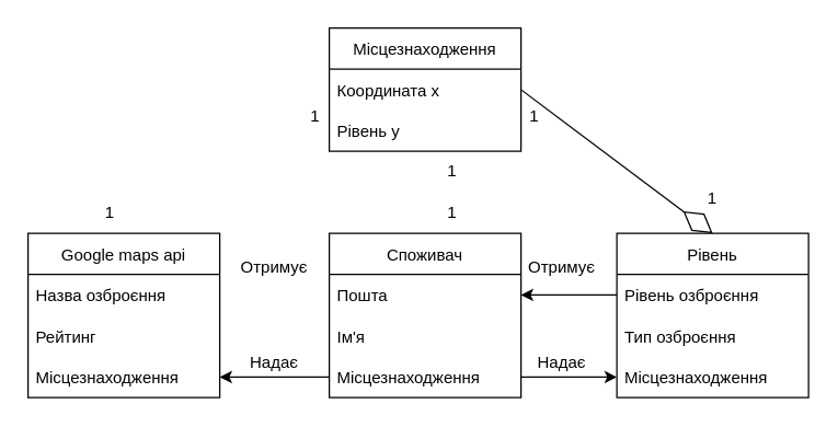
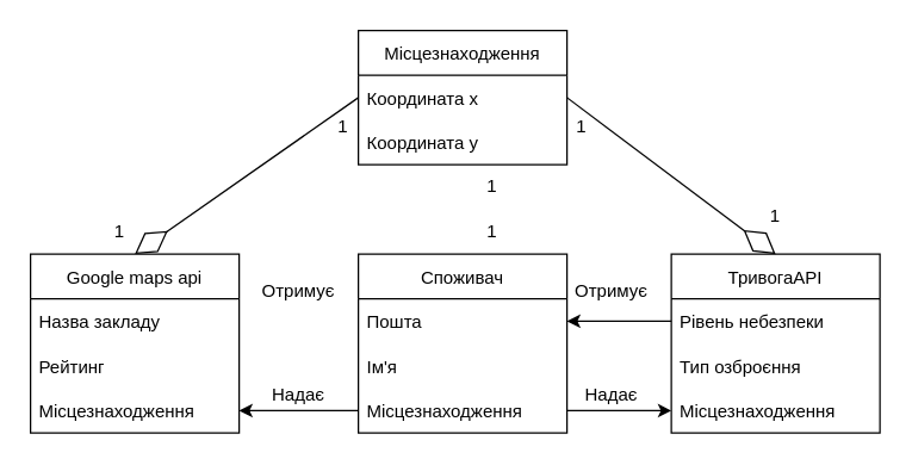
  <mxCell id="0" />
  <mxCell id="1" parent="0" />
- <mxCell id="2" value="Рівень" style="swimlane;fontStyle=0;childLayout=stackLayout;horizontal=1;startSize=30;horizontalStack=0;resizeParent=1;resizeParentMax=0;resizeLast=0;collapsible=1;marginBottom=0;" parent="1" vertex="1"><mxGeometry x="450" y="170" width="140" height="120" as="geometry" /></mxCell>
- <mxCell id="3" value="Рівень озброєння" style="text;strokeColor=none;fillColor=none;align=left;verticalAlign=middle;spacingLeft=4;spacingRight=4;overflow=hidden;points=[[0,0.5],[1,0.5]];portConstraint=eastwest;rotatable=0;" parent="2" vertex="1"><mxGeometry y="30" width="140" height="30" as="geometry" /></mxCell>
+ <mxCell id="2" value="ТривогаAPI" style="swimlane;fontStyle=0;childLayout=stackLayout;horizontal=1;startSize=30;horizontalStack=0;resizeParent=1;resizeParentMax=0;resizeLast=0;collapsible=1;marginBottom=0;" parent="1" vertex="1"><mxGeometry x="450" y="170" width="140" height="120" as="geometry" /></mxCell>
+ <mxCell id="3" value="Рівень небезпеки" style="text;strokeColor=none;fillColor=none;align=left;verticalAlign=middle;spacingLeft=4;spacingRight=4;overflow=hidden;points=[[0,0.5],[1,0.5]];portConstraint=eastwest;rotatable=0;" parent="2" vertex="1"><mxGeometry y="30" width="140" height="30" as="geometry" /></mxCell>
  <mxCell id="4" value="Тип озброєння" style="text;strokeColor=none;fillColor=none;align=left;verticalAlign=middle;spacingLeft=4;spacingRight=4;overflow=hidden;points=[[0,0.5],[1,0.5]];portConstraint=eastwest;rotatable=0;" parent="2" vertex="1"><mxGeometry y="60" width="140" height="30" as="geometry" /></mxCell>
  <mxCell id="5" value="Місцезнаходження" style="text;strokeColor=none;fillColor=none;align=left;verticalAlign=middle;spacingLeft=4;spacingRight=4;overflow=hidden;points=[[0,0.5],[1,0.5]];portConstraint=eastwest;rotatable=0;" parent="2" vertex="1"><mxGeometry y="90" width="140" height="30" as="geometry" /></mxCell>
  <mxCell id="6" value="Отримує" style="text;html=1;strokeColor=none;fillColor=none;align=center;verticalAlign=middle;whiteSpace=wrap;rounded=0;" parent="1" vertex="1"><mxGeometry x="380" y="180" width="60" height="30" as="geometry" /></mxCell>
  <mxCell id="7" value="Google maps api" style="swimlane;fontStyle=0;childLayout=stackLayout;horizontal=1;startSize=30;horizontalStack=0;resizeParent=1;resizeParentMax=0;resizeLast=0;collapsible=1;marginBottom=0;" parent="1" vertex="1"><mxGeometry x="20" y="170" width="140" height="120" as="geometry" /></mxCell>
- <mxCell id="8" value="Назва озброєння" style="text;strokeColor=none;fillColor=none;align=left;verticalAlign=middle;spacingLeft=4;spacingRight=4;overflow=hidden;points=[[0,0.5],[1,0.5]];portConstraint=eastwest;rotatable=0;" parent="7" vertex="1"><mxGeometry y="30" width="140" height="30" as="geometry" /></mxCell>
+ <mxCell id="8" value="Назва закладу" style="text;strokeColor=none;fillColor=none;align=left;verticalAlign=middle;spacingLeft=4;spacingRight=4;overflow=hidden;points=[[0,0.5],[1,0.5]];portConstraint=eastwest;rotatable=0;" parent="7" vertex="1"><mxGeometry y="30" width="140" height="30" as="geometry" /></mxCell>
  <mxCell id="9" value="Рейтинг" style="text;strokeColor=none;fillColor=none;align=left;verticalAlign=middle;spacingLeft=4;spacingRight=4;overflow=hidden;points=[[0,0.5],[1,0.5]];portConstraint=eastwest;rotatable=0;" parent="7" vertex="1"><mxGeometry y="60" width="140" height="30" as="geometry" /></mxCell>
  <mxCell id="10" value="Місцезнаходження" style="text;strokeColor=none;fillColor=none;align=left;verticalAlign=middle;spacingLeft=4;spacingRight=4;overflow=hidden;points=[[0,0.5],[1,0.5]];portConstraint=eastwest;rotatable=0;" parent="7" vertex="1"><mxGeometry y="90" width="140" height="30" as="geometry" /></mxCell>
  <mxCell id="11" value="Місцезнаходження" style="swimlane;fontStyle=0;childLayout=stackLayout;horizontal=1;startSize=30;horizontalStack=0;resizeParent=1;resizeParentMax=0;resizeLast=0;collapsible=1;marginBottom=0;" parent="1" vertex="1"><mxGeometry x="240" y="20" width="140" height="90" as="geometry" /></mxCell>
  <mxCell id="12" value="Координата х" style="text;strokeColor=none;fillColor=none;align=left;verticalAlign=middle;spacingLeft=4;spacingRight=4;overflow=hidden;points=[[0,0.5],[1,0.5]];portConstraint=eastwest;rotatable=0;" parent="11" vertex="1"><mxGeometry y="30" width="140" height="30" as="geometry" /></mxCell>
- <mxCell id="13" value="Рівень у" style="text;strokeColor=none;fillColor=none;align=left;verticalAlign=middle;spacingLeft=4;spacingRight=4;overflow=hidden;points=[[0,0.5],[1,0.5]];portConstraint=eastwest;rotatable=0;" parent="11" vertex="1"><mxGeometry y="60" width="140" height="30" as="geometry" /></mxCell>
+ <mxCell id="13" value="Координата у" style="text;strokeColor=none;fillColor=none;align=left;verticalAlign=middle;spacingLeft=4;spacingRight=4;overflow=hidden;points=[[0,0.5],[1,0.5]];portConstraint=eastwest;rotatable=0;" parent="11" vertex="1"><mxGeometry y="60" width="140" height="30" as="geometry" /></mxCell>
  <mxCell id="14" value="Споживач" style="swimlane;fontStyle=0;childLayout=stackLayout;horizontal=1;startSize=30;horizontalStack=0;resizeParent=1;resizeParentMax=0;resizeLast=0;collapsible=1;marginBottom=0;" parent="1" vertex="1"><mxGeometry x="240" y="170" width="140" height="120" as="geometry"><mxRectangle x="290" y="130" width="100" height="30" as="alternateBounds" /></mxGeometry></mxCell>
  <mxCell id="15" value="Пошта" style="text;strokeColor=none;fillColor=none;align=left;verticalAlign=middle;spacingLeft=4;spacingRight=4;overflow=hidden;points=[[0,0.5],[1,0.5]];portConstraint=eastwest;rotatable=0;" parent="14" vertex="1"><mxGeometry y="30" width="140" height="30" as="geometry" /></mxCell>
  <mxCell id="16" value="Ім'я" style="text;strokeColor=none;fillColor=none;align=left;verticalAlign=middle;spacingLeft=4;spacingRight=4;overflow=hidden;points=[[0,0.5],[1,0.5]];portConstraint=eastwest;rotatable=0;" parent="14" vertex="1"><mxGeometry y="60" width="140" height="30" as="geometry" /></mxCell>
  <mxCell id="17" value="Місцезнаходження" style="text;strokeColor=none;fillColor=none;align=left;verticalAlign=middle;spacingLeft=4;spacingRight=4;overflow=hidden;points=[[0,0.5],[1,0.5]];portConstraint=eastwest;rotatable=0;" parent="14" vertex="1"><mxGeometry y="90" width="140" height="30" as="geometry" /></mxCell>
  <mxCell id="18" value="" style="endArrow=classic;html=1;rounded=0;exitX=0;exitY=0.5;exitDx=0;exitDy=0;entryX=1;entryY=0.5;entryDx=0;entryDy=0;" parent="1" source="3" target="15" edge="1"><mxGeometry width="50" height="50" relative="1" as="geometry"><mxPoint x="340" y="370" as="sourcePoint" /><mxPoint x="390" y="320" as="targetPoint" /></mxGeometry></mxCell>
  <mxCell id="19" value="" style="endArrow=classic;html=1;rounded=0;exitX=1;exitY=0.5;exitDx=0;exitDy=0;entryX=0;entryY=0.5;entryDx=0;entryDy=0;" parent="1" source="17" target="5" edge="1"><mxGeometry width="50" height="50" relative="1" as="geometry"><mxPoint x="340" y="370" as="sourcePoint" /><mxPoint x="390" y="320" as="targetPoint" /></mxGeometry></mxCell>
  <mxCell id="20" value="Надає" style="text;html=1;strokeColor=none;fillColor=none;align=center;verticalAlign=middle;whiteSpace=wrap;rounded=0;" parent="1" vertex="1"><mxGeometry x="380" y="250" width="60" height="30" as="geometry" /></mxCell>
  <mxCell id="21" value="" style="endArrow=classic;html=1;rounded=0;exitX=0;exitY=0.5;exitDx=0;exitDy=0;" parent="1" source="17" target="10" edge="1"><mxGeometry width="50" height="50" relative="1" as="geometry"><mxPoint x="340" y="370" as="sourcePoint" /><mxPoint x="390" y="320" as="targetPoint" /></mxGeometry></mxCell>
  <mxCell id="22" value="Надає" style="text;html=1;strokeColor=none;fillColor=none;align=center;verticalAlign=middle;whiteSpace=wrap;rounded=0;" parent="1" vertex="1"><mxGeometry x="170" y="250" width="60" height="30" as="geometry" /></mxCell>
  <mxCell id="23" value="Отримує" style="text;html=1;strokeColor=none;fillColor=none;align=center;verticalAlign=middle;whiteSpace=wrap;rounded=0;" parent="1" vertex="1"><mxGeometry x="170" y="180" width="60" height="30" as="geometry" /></mxCell>
  <mxCell id="24" value="1" style="text;html=1;align=center;verticalAlign=middle;whiteSpace=wrap;rounded=0;" vertex="1" parent="1"><mxGeometry x="300" y="110" width="60" height="30" as="geometry" /></mxCell>
  <mxCell id="25" value="1" style="text;html=1;align=center;verticalAlign=middle;whiteSpace=wrap;rounded=0;" vertex="1" parent="1"><mxGeometry x="300" y="140" width="60" height="30" as="geometry" /></mxCell>
  <mxCell id="26" value="1" style="text;html=1;align=center;verticalAlign=middle;whiteSpace=wrap;rounded=0;" vertex="1" parent="1"><mxGeometry x="50" y="140" width="60" height="30" as="geometry" /></mxCell>
  <mxCell id="27" value="1" style="text;html=1;align=center;verticalAlign=middle;whiteSpace=wrap;rounded=0;" vertex="1" parent="1"><mxGeometry x="200" y="70" width="60" height="30" as="geometry" /></mxCell>
  <mxCell id="28" value="1" style="text;html=1;align=center;verticalAlign=middle;whiteSpace=wrap;rounded=0;" vertex="1" parent="1"><mxGeometry x="490" y="130" width="60" height="30" as="geometry" /></mxCell>
  <mxCell id="29" value="1" style="text;html=1;align=center;verticalAlign=middle;whiteSpace=wrap;rounded=0;" vertex="1" parent="1"><mxGeometry x="360" y="70" width="60" height="30" as="geometry" /></mxCell>
  <mxCell id="30" value="" style="endArrow=diamondThin;endFill=0;endSize=24;html=1;rounded=0;exitX=1;exitY=0.5;exitDx=0;exitDy=0;entryX=0.5;entryY=0;entryDx=0;entryDy=0;" edge="1" parent="1" source="12" target="2"><mxGeometry width="160" relative="1" as="geometry"><mxPoint x="250" y="220" as="sourcePoint" /><mxPoint x="460" y="120" as="targetPoint" /></mxGeometry></mxCell>
+ <mxCell id="31" value="" style="endArrow=diamondThin;endFill=0;endSize=24;html=1;rounded=0;exitX=0;exitY=0.5;exitDx=0;exitDy=0;entryX=0.5;entryY=0;entryDx=0;entryDy=0;" edge="1" parent="1" source="12" target="7"><mxGeometry width="160" relative="1" as="geometry"><mxPoint x="0" y="55" as="sourcePoint" /><mxPoint x="140" y="160" as="targetPoint" /></mxGeometry></mxCell>
